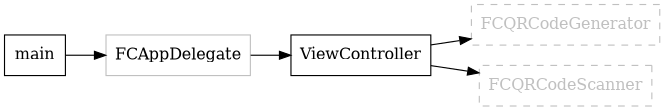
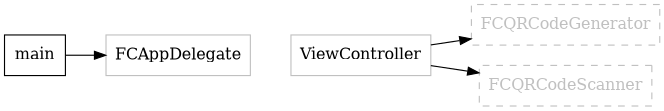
  digraph {
    rankdir=LR
    node [color=gray shape=box]
    FCQRCodeGenerator [fontcolor=gray style=dashed]
-   ViewController [color=""]
+   ViewController
    FCQRCodeScanner [fontcolor=gray style=dashed]
    FCAppDelegate
    main [color=""]
    ViewController -> FCQRCodeGenerator
    ViewController -> FCQRCodeScanner
-   FCAppDelegate -> ViewController
    main -> FCAppDelegate
  }
